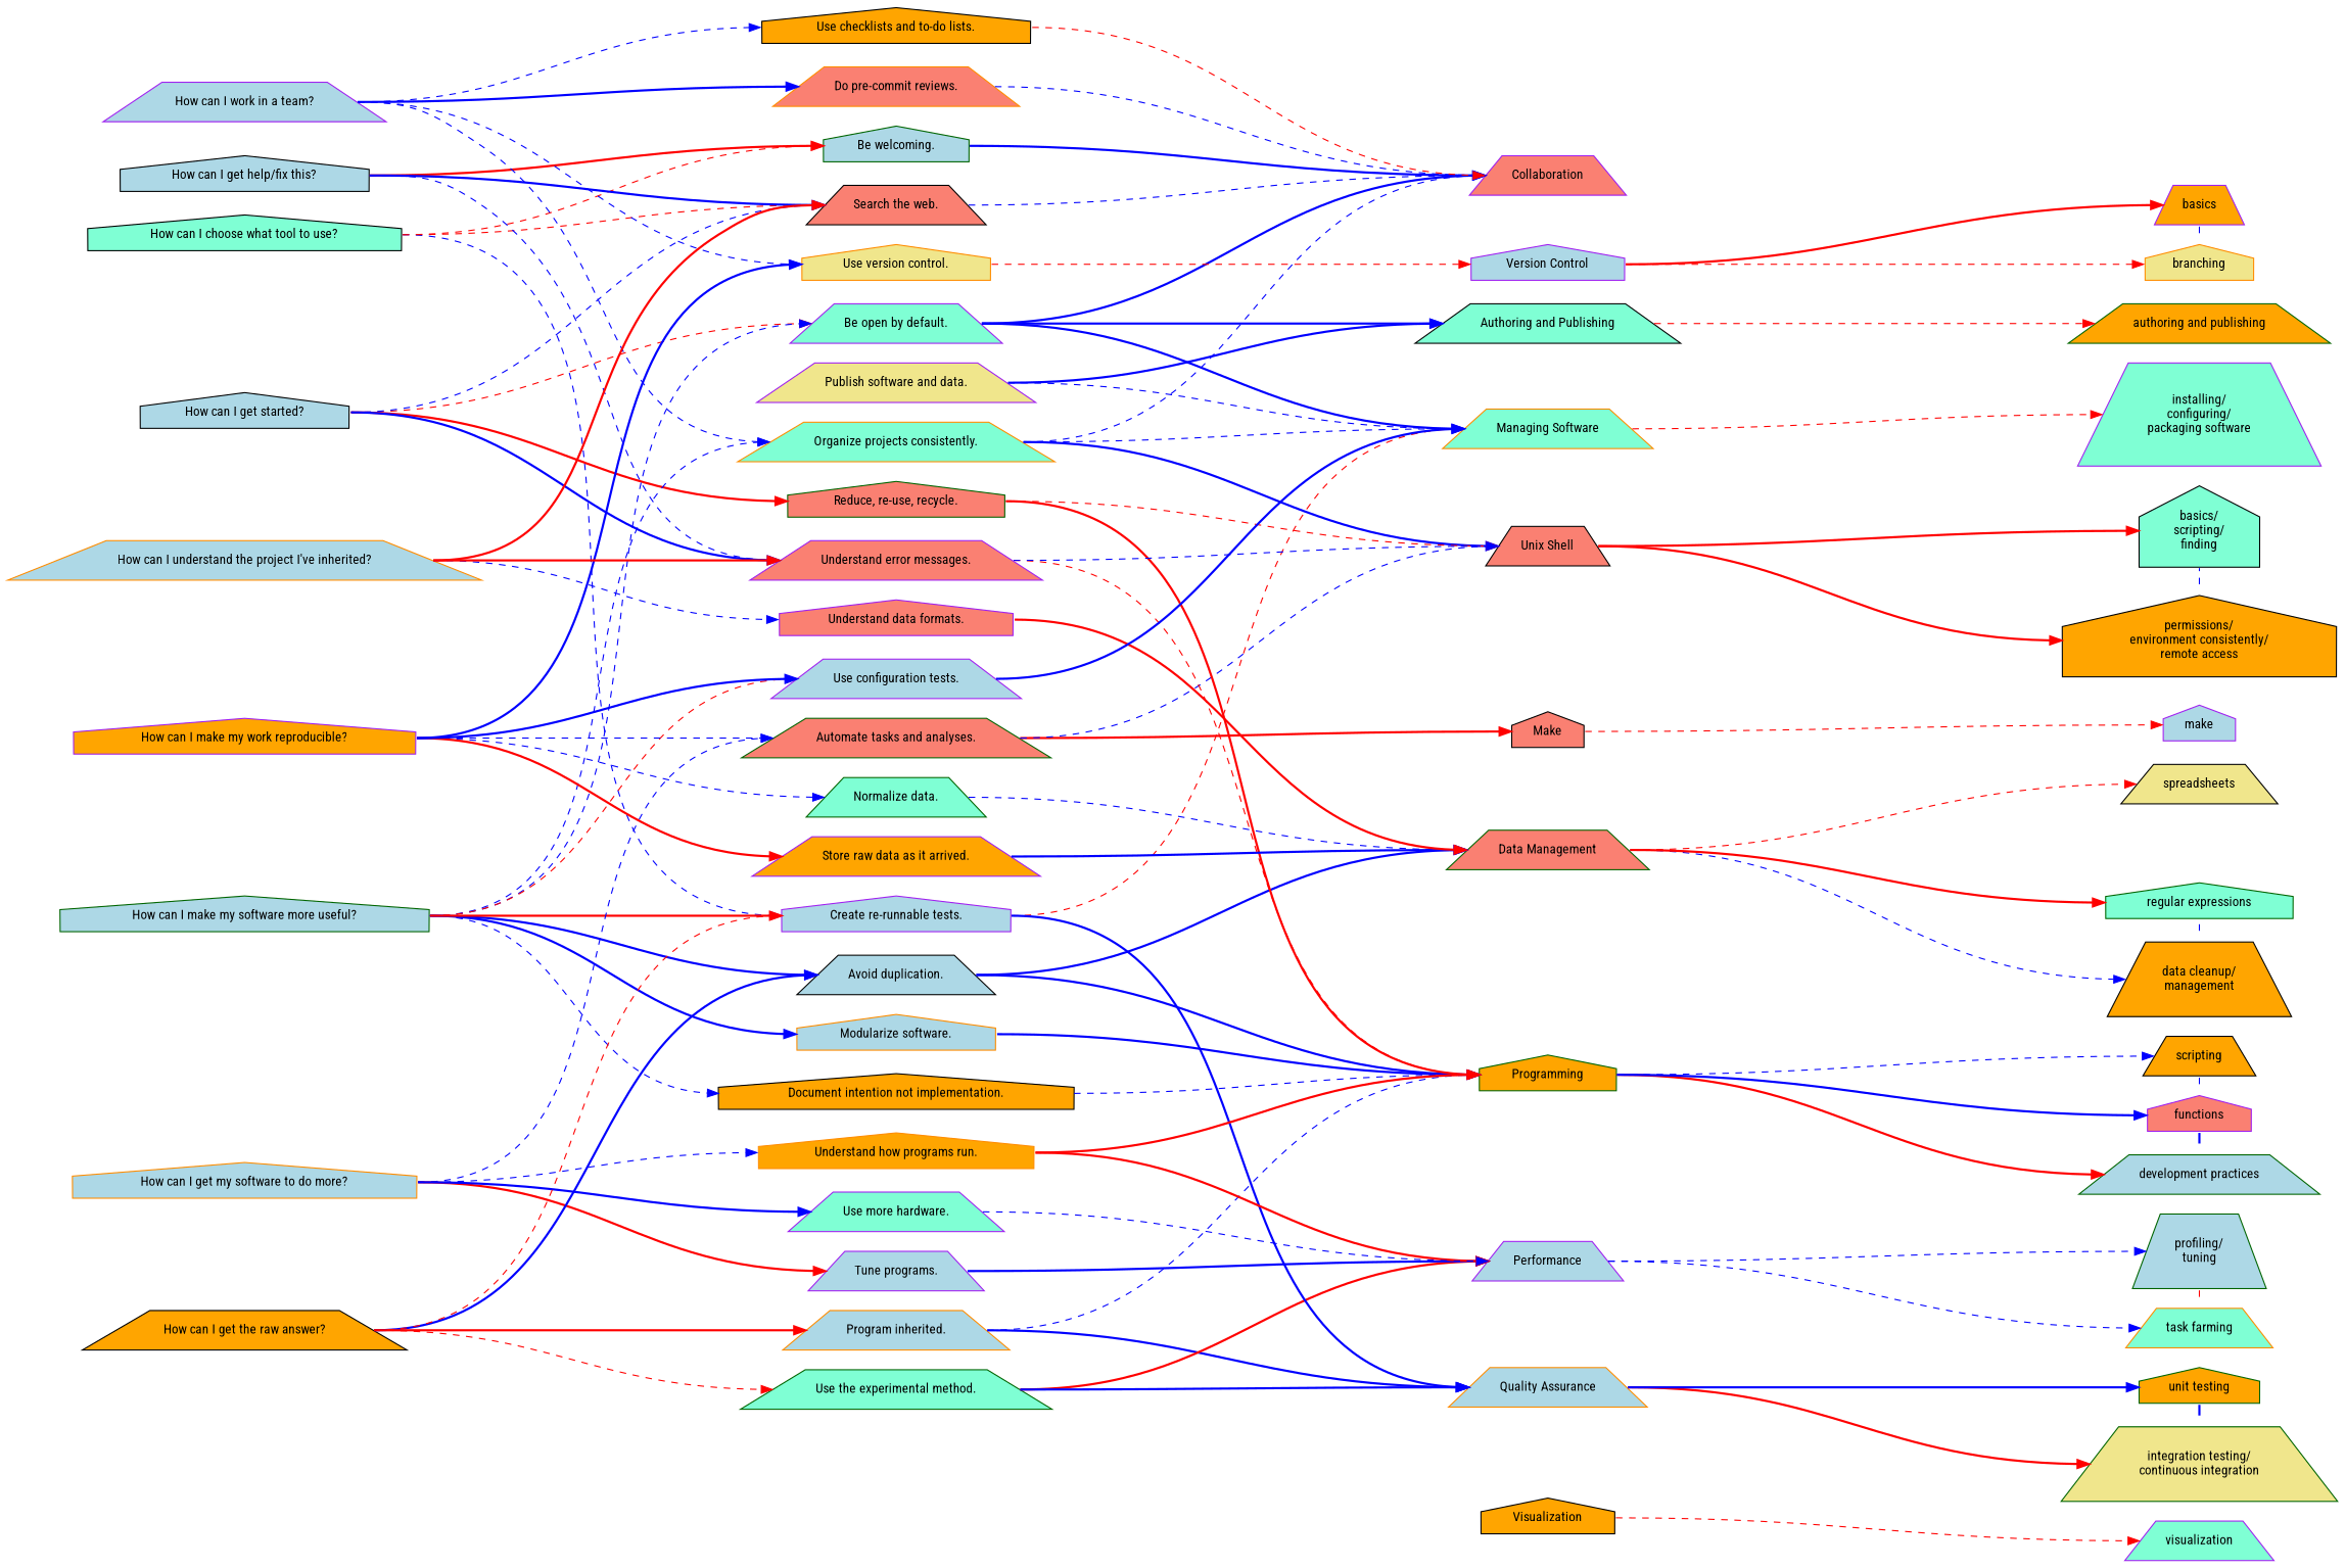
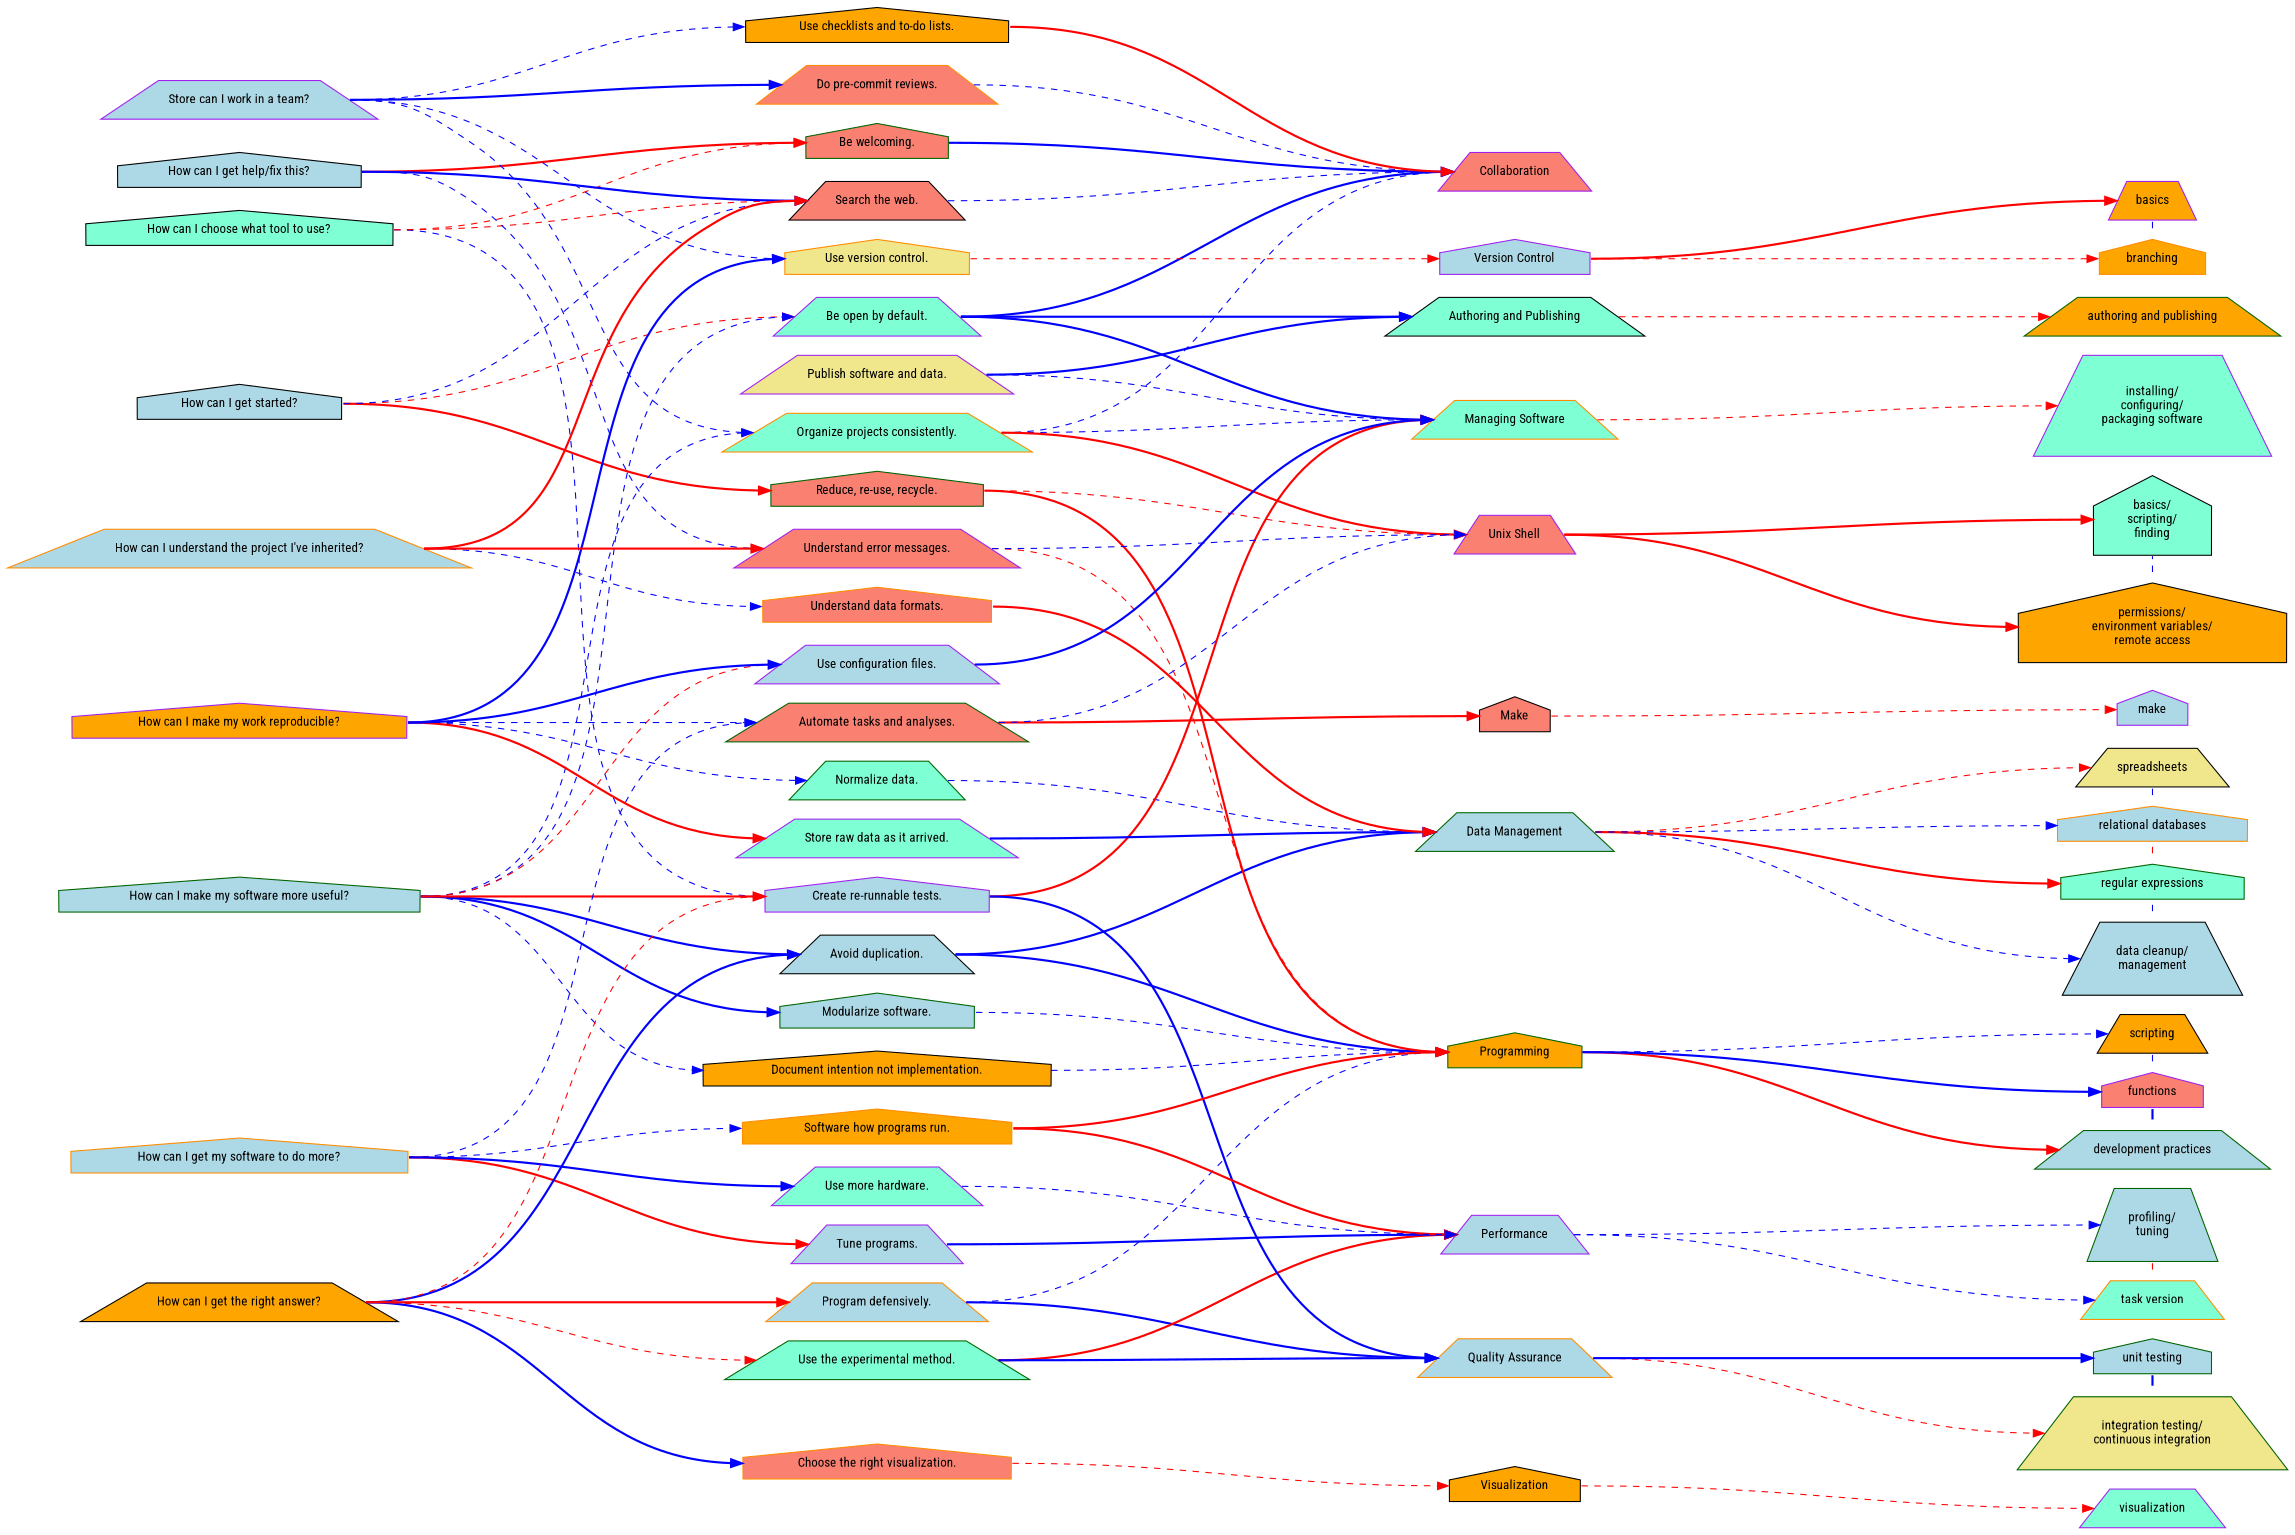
  digraph {
    fontname="Roboto Condensed"
    rankdir=LR
    ranksep="3 equally"
    node [color=purple fillcolor=lightblue fontname="Roboto Condensed" fontsize=12 shape=trapezium style=filled]
    edge [color=blue fontname="Roboto Condensed" headport=w style=dashed tailport=e]
    n1 [color=black fillcolor=aquamarine label="How can I choose what tool to use?" shape=house]
    n2 [color=black label="How can I get help/fix this?" shape=house]
    n3 [color=black label="How can I get started?" shape=house]
-   n4 [label="How can I work in a team?"]
+   n4 [label="Store can I work in a team?"]
    n5 [color=darkgreen label="How can I make my software more useful?" shape=house]
    n6 [color=darkorange label="How can I get my software to do more?" shape=house]
    n7 [fillcolor=orange label="How can I make my work reproducible?" shape=house]
-   n8 [color=black fillcolor=orange label="How can I get the raw answer?"]
+   n8 [color=black fillcolor=orange label="How can I get the right answer?"]
    n9 [color=darkorange label="How can I understand the project I've inherited?"]
    n10 [color=darkgreen fillcolor=salmon label="Automate tasks and analyses."]
    n11 [color=black label="Avoid duplication."]
-   n12 [color=darkgreen label="Be welcoming." shape=house]
-   n14 [color=darkorange label="Program inherited."]
+   n12 [color=darkgreen fillcolor=salmon label="Be welcoming." shape=house]
+   n13 [color=darkorange fillcolor=salmon label="Choose the right visualization." shape=house]
+   n14 [color=darkorange label="Program defensively."]
    n15 [color=black fillcolor=orange label="Document intention not implementation." shape=house]
    n16 [color=darkgreen fillcolor=aquamarine label="Use the experimental method."]
-   n17 [color=darkorange label="Modularize software." shape=house]
+   n17 [color=darkgreen label="Modularize software." shape=house]
    n18 [color=darkgreen fillcolor=aquamarine label="Normalize data."]
    n19 [fillcolor=aquamarine label="Be open by default."]
    n20 [color=darkorange fillcolor=aquamarine label="Organize projects consistently."]
    n21 [color=darkorange fillcolor=salmon label="Do pre-commit reviews."]
    n22 [fillcolor=khaki label="Publish software and data."]
    n23 [color=darkgreen fillcolor=salmon label="Reduce, re-use, recycle." shape=house]
    n24 [label="Create re-runnable tests." shape=house]
    n25 [color=black fillcolor=salmon label="Search the web."]
-   n26 [fillcolor=orange label="Store raw data as it arrived."]
+   n26 [fillcolor=aquamarine label="Store raw data as it arrived."]
    n27 [label="Tune programs."]
-   n28 [fillcolor=salmon label="Understand data formats." shape=house]
+   n28 [color=darkorange fillcolor=salmon label="Understand data formats." shape=house]
    n29 [fillcolor=salmon label="Understand error messages."]
-   n30 [color=darkorange fillcolor=orange label="Understand how programs run." shape=house]
+   n30 [color=darkorange fillcolor=orange label="Software how programs run." shape=house]
    n31 [color=black fillcolor=orange label="Use checklists and to-do lists." shape=house]
-   n32 [label="Use configuration tests."]
+   n32 [label="Use configuration files."]
    n33 [fillcolor=aquamarine label="Use more hardware."]
    n34 [color=darkorange fillcolor=khaki label="Use version control." shape=house]
    n35 [fillcolor=salmon label=Collaboration]
-   n36 [color=darkgreen fillcolor=salmon label="Data Management"]
+   n36 [color=darkgreen label="Data Management"]
    n37 [color=black fillcolor=salmon label=Make shape=house]
    n38 [color=darkorange fillcolor=aquamarine label="Managing Software"]
    n39 [label=Performance]
    n40 [color=darkgreen fillcolor=orange label=Programming shape=house]
    n41 [color=black fillcolor=aquamarine label="Authoring and Publishing"]
    n42 [color=darkorange label="Quality Assurance"]
-   n43 [color=black fillcolor=salmon label="Unix Shell"]
+   n43 [fillcolor=salmon label="Unix Shell"]
    n44 [label="Version Control" shape=house]
    n45 [color=black fillcolor=orange label=Visualization shape=house]
    n46 [color=darkgreen fillcolor=orange label="authoring and publishing"]
-   n47 [color=darkorange fillcolor=khaki label=branching shape=house]
-   n48 [color=black fillcolor=orange label="data cleanup/\nmanagement"]
+   n47 [color=darkorange fillcolor=orange label=branching shape=house]
+   n48 [color=black label="data cleanup/\nmanagement"]
    n49 [color=darkgreen label="development practices"]
    n50 [fillcolor=salmon label=functions shape=house]
    n51 [fillcolor=aquamarine label="installing/\nconfiguring/\npackaging software"]
    n52 [color=darkgreen fillcolor=khaki label="integration testing/\ncontinuous integration"]
    n53 [label=make shape=house]
    n54 [color=darkgreen label="profiling/\ntuning"]
    n55 [color=darkgreen fillcolor=aquamarine label="regular expressions" shape=house]
    n56 [color=black fillcolor=orange label=scripting]
-   n57 [color=black fillcolor=orange label="permissions/\nenvironment consistently/\nremote access" shape=house]
+   n57 [color=black fillcolor=orange label="permissions/\nenvironment variables/\nremote access" shape=house]
    n58 [color=black fillcolor=aquamarine label="basics/\nscripting/\nfinding" shape=house]
    n59 [color=black fillcolor=khaki label=spreadsheets]
-   n61 [color=darkorange fillcolor=aquamarine label="task farming"]
-   n62 [color=darkgreen fillcolor=orange label="unit testing" shape=house]
+   n60 [color=darkorange label="relational databases" shape=house]
+   n61 [color=darkorange fillcolor=aquamarine label="task version"]
+   n62 [color=darkgreen label="unit testing" shape=house]
    n63 [fillcolor=orange label=basics]
    n64 [fillcolor=aquamarine label=visualization]
    subgraph sub_1 {
      rank=same
      n1
      n2
      n3
      n4
      n5
      n6
      n7
      n8
      n9
    }
    subgraph sub_2 {
      rank=same
      n10
      n11
      n12
+     n13
      n14
      n15
      n16
      n17
      n18
      n19
      n20
      n21
      n22
      n23
      n24
      n25
      n26
      n27
      n28
      n29
      n30
      n31
      n32
      n33
      n34
    }
    subgraph sub_3 {
      rank=same
      n35
      n36
      n37
      n38
      n39
      n40
      n41
      n42
      n43
      n44
      n45
    }
    subgraph sub_4 {
      rank=same
      n46
      n47
      n48
      n49
      n50
      n51
      n52
      n53
      n54
      n55
      n56
      n57
      n58
      n59
+     n60
      n61
      n62
      n63
      n64
    }
    n1 -> n12 [color=red]
    n1 -> n24
    n1 -> n25 [color=red]
    n2 -> n12 [color=red style=bold]
    n2 -> n25 [style=bold]
    n2 -> n29
    n3 -> n19 [color=red]
    n3 -> n23 [color=red style=bold]
    n3 -> n25
-   n3 -> n29 [style=bold]
    n4 -> n20
    n4 -> n21 [style=bold]
    n4 -> n31
    n4 -> n34
    n5 -> n11 [style=bold]
    n5 -> n15
    n5 -> n17 [style=bold]
    n5 -> n19
    n5 -> n20
    n5 -> n24 [color=red style=bold]
    n5 -> n32 [color=red]
    n6 -> n10
    n6 -> n27 [color=red style=bold]
    n6 -> n30
    n6 -> n33 [style=bold]
    n7 -> n10
    n7 -> n18
    n7 -> n26 [color=red style=bold]
    n7 -> n32 [style=bold]
    n7 -> n34 [style=bold]
    n8 -> n11 [style=bold]
+   n8 -> n13 [style=bold]
    n8 -> n14 [color=red style=bold]
    n8 -> n16 [color=red]
    n8 -> n24 [color=red]
    n9 -> n25 [color=red style=bold]
    n9 -> n28
    n9 -> n29 [color=red style=bold]
    n10 -> n37 [color=red style=bold]
    n10 -> n43
    n11 -> n36 [style=bold]
    n11 -> n40 [style=bold]
    n12 -> n35 [style=bold]
+   n13 -> n45 [color=red]
    n14 -> n40
    n14 -> n42 [style=bold]
    n15 -> n40
    n16 -> n39 [color=red style=bold]
    n16 -> n42 [style=bold]
-   n17 -> n40 [style=bold]
+   n17 -> n40
    n18 -> n36
    n19 -> n35 [style=bold]
    n19 -> n38 [style=bold]
    n19 -> n41 [style=bold]
    n20 -> n35
    n20 -> n38
-   n20 -> n43 [style=bold]
+   n20 -> n43 [color=red style=bold]
    n21 -> n35
    n22 -> n38
    n22 -> n41 [style=bold]
    n23 -> n40 [color=red style=bold]
    n23 -> n43 [color=red]
-   n24 -> n38 [color=red]
+   n24 -> n38 [color=red style=bold]
    n24 -> n42 [style=bold]
    n25 -> n35
    n26 -> n36 [style=bold]
    n27 -> n39 [style=bold]
    n28 -> n36 [color=red style=bold]
    n29 -> n40 [color=red]
    n29 -> n43
    n30 -> n39 [color=red style=bold]
    n30 -> n40 [color=red style=bold]
-   n31 -> n35 [color=red]
+   n31 -> n35 [color=red style=bold]
    n32 -> n38 [style=bold]
    n33 -> n39
    n34 -> n44 [color=red]
    n36 -> n48
    n36 -> n55 [color=red style=bold]
    n36 -> n59 [color=red]
+   n36 -> n60
    n37 -> n53 [color=red]
    n38 -> n51 [color=red]
    n39 -> n54
    n39 -> n61
    n40 -> n49 [color=red style=bold]
    n40 -> n50 [style=bold]
    n40 -> n56
    n41 -> n46 [color=red]
-   n42 -> n52 [color=red style=bold]
+   n42 -> n52 [color=red]
    n42 -> n62 [style=bold]
    n43 -> n57 [color=red style=bold]
    n43 -> n58 [color=red style=bold]
    n44 -> n47 [color=red]
    n44 -> n63 [color=red style=bold]
    n45 -> n64 [color=red]
    n50 -> n49 [headport=n style=bold tailport=s]
    n54 -> n61 [color=red headport=n tailport=s]
    n55 -> n48 [headport=n tailport=s]
    n56 -> n50 [headport=n tailport=s]
    n58 -> n57 [headport=n tailport=s]
+   n59 -> n60 [headport=n tailport=s]
+   n60 -> n55 [color=red headport=n tailport=s]
    n62 -> n52 [headport=n style=bold tailport=s]
    n63 -> n47 [headport=n tailport=s]
  }
